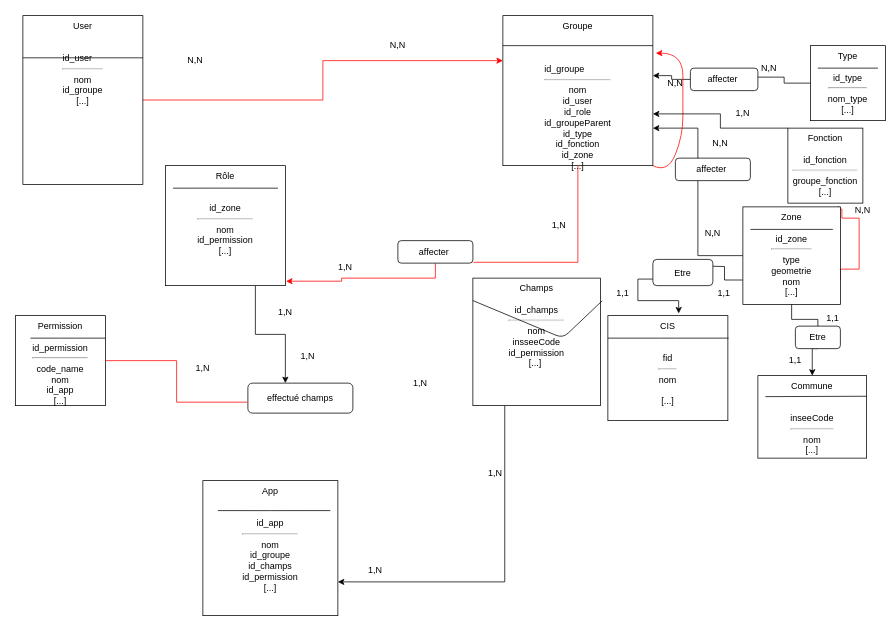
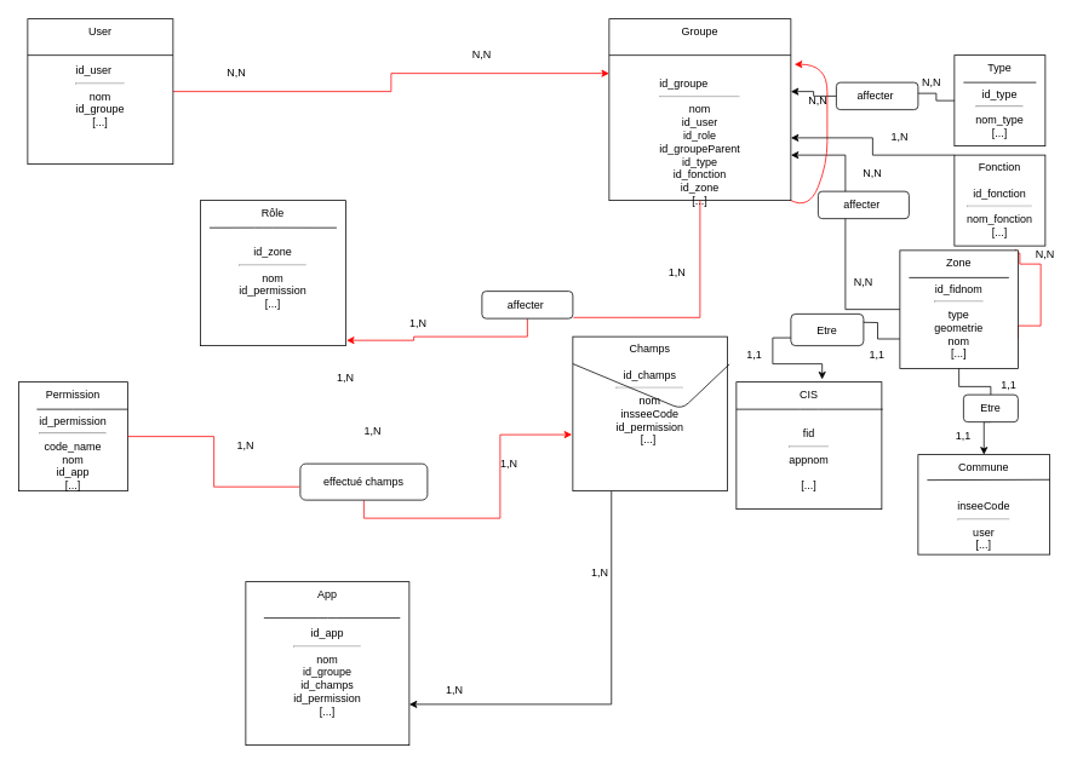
  <mxCell id="0" />
  <mxCell id="1" parent="0" />
  <mxCell id="2" style="edgeStyle=orthogonalEdgeStyle;rounded=0;orthogonalLoop=1;jettySize=auto;html=1;exitX=1;exitY=0.5;exitDx=0;exitDy=0;entryX=0;entryY=0.3;entryDx=0;entryDy=0;entryPerimeter=0;strokeColor=#FF0000;" parent="1" source="3" target="6" edge="1"><mxGeometry relative="1" as="geometry" /></mxCell>
- <mxCell id="3" value="User&lt;br&gt;&lt;br&gt;&lt;br&gt;&lt;div style=&quot;text-align: left&quot;&gt;id_user&lt;/div&gt;&lt;hr&gt;nom&lt;br&gt;id_groupe&lt;br&gt;[...]" style="whiteSpace=wrap;html=1;aspect=fixed;verticalAlign=top;align=center;" parent="1" vertex="1"><mxGeometry x="30" y="20" width="160" height="225" as="geometry" /></mxCell>
+ <mxCell id="3" value="User&lt;br&gt;&lt;br&gt;&lt;br&gt;&lt;div style=&quot;text-align: left&quot;&gt;id_user&lt;/div&gt;&lt;hr&gt;nom&lt;br&gt;id_groupe&lt;br&gt;[...]" style="whiteSpace=wrap;html=1;aspect=fixed;verticalAlign=top;align=center;" parent="1" vertex="1"><mxGeometry x="30" width="160" height="160" as="geometry" y="20" /></mxCell>
  <mxCell id="4" value="" style="endArrow=none;html=1;entryX=1;entryY=0.25;entryDx=0;entryDy=0;exitX=0;exitY=0.25;exitDx=0;exitDy=0;" parent="1" source="3" target="3" edge="1"><mxGeometry width="50" height="50" relative="1" as="geometry"><mxPoint x="160" y="230" as="sourcePoint" /><mxPoint x="230" y="160" as="targetPoint" /><Array as="points" /></mxGeometry></mxCell>
  <mxCell id="5" style="edgeStyle=orthogonalEdgeStyle;rounded=0;orthogonalLoop=1;jettySize=auto;html=1;exitX=0.5;exitY=1;exitDx=0;exitDy=0;entryX=1.006;entryY=0.963;entryDx=0;entryDy=0;entryPerimeter=0;strokeColor=#FF0000;startArrow=none;" parent="1" source="39" target="10" edge="1"><mxGeometry relative="1" as="geometry" /></mxCell>
  <mxCell id="6" value="Groupe&lt;br&gt;&lt;br&gt;&lt;br&gt;&lt;br&gt;&lt;div style=&quot;text-align: left&quot;&gt;id_groupe&lt;/div&gt;&lt;hr&gt;nom&lt;br&gt;id_user&lt;br&gt;id_role&lt;br&gt;id_groupeParent&lt;br&gt;id_type&lt;br&gt;id_fonction&lt;br&gt;id_zone&lt;br&gt;[...]" style="whiteSpace=wrap;html=1;aspect=fixed;align=center;verticalAlign=top;" parent="1" vertex="1"><mxGeometry x="670" width="200" height="200" as="geometry" y="20" /></mxCell>
  <mxCell id="7" value="" style="endArrow=none;html=1;entryX=1;entryY=0.2;entryDx=0;entryDy=0;entryPerimeter=0;exitX=0;exitY=0.2;exitDx=0;exitDy=0;exitPerimeter=0;" parent="1" source="6" target="6" edge="1"><mxGeometry width="50" height="50" relative="1" as="geometry"><mxPoint x="550" y="490" as="sourcePoint" /><mxPoint x="600" y="440" as="targetPoint" /><Array as="points" /></mxGeometry></mxCell>
- <mxCell id="9" style="edgeStyle=orthogonalEdgeStyle;rounded=0;orthogonalLoop=1;jettySize=auto;html=1;exitX=0.75;exitY=1;exitDx=0;exitDy=0;entryX=0.357;entryY=0;entryDx=0;entryDy=0;entryPerimeter=0;" edge="1" parent="1" source="10" target="43"><mxGeometry relative="1" as="geometry" /></mxCell>
+ <mxCell id="8" style="edgeStyle=orthogonalEdgeStyle;rounded=0;orthogonalLoop=1;jettySize=auto;html=1;exitX=0.5;exitY=1;exitDx=0;exitDy=0;entryX=-0.006;entryY=0.635;entryDx=0;entryDy=0;entryPerimeter=0;strokeColor=#FF0000;startArrow=none;" parent="1" source="43" target="20" edge="1"><mxGeometry relative="1" as="geometry" /></mxCell>
  <mxCell id="10" value="Rôle&lt;br&gt;&lt;br&gt;&lt;br&gt;id_zone&lt;hr&gt;nom&lt;br&gt;id_permission&lt;br&gt;[...]" style="whiteSpace=wrap;html=1;aspect=fixed;align=center;verticalAlign=top;" parent="1" vertex="1"><mxGeometry x="220" y="220" width="160" height="160" as="geometry" /></mxCell>
  <mxCell id="11" style="edgeStyle=orthogonalEdgeStyle;rounded=0;orthogonalLoop=1;jettySize=auto;html=1;entryX=1;entryY=0.4;entryDx=0;entryDy=0;entryPerimeter=0;startArrow=none;" parent="1" source="24" target="6" edge="1"><mxGeometry relative="1" as="geometry" /></mxCell>
- <mxCell id="12" value="Type&lt;br&gt;&lt;br&gt;id_type&lt;hr&gt;nom_type&lt;br&gt;[...]" style="whiteSpace=wrap;html=1;aspect=fixed;align=center;verticalAlign=top;" parent="1" vertex="1"><mxGeometry x="1080" y="60" width="100" height="100" as="geometry" /></mxCell>
+ <mxCell id="12" value="Type&lt;br&gt;&lt;br&gt;id_type&lt;hr&gt;nom_type&lt;br&gt;[...]" style="whiteSpace=wrap;html=1;aspect=fixed;align=center;verticalAlign=top;" parent="1" vertex="1"><mxGeometry x="1050" y="60" width="100" height="100" as="geometry" /></mxCell>
  <mxCell id="13" style="edgeStyle=orthogonalEdgeStyle;rounded=0;orthogonalLoop=1;jettySize=auto;html=1;entryX=1;entryY=0.75;entryDx=0;entryDy=0;" parent="1" source="18" target="6" edge="1"><mxGeometry relative="1" as="geometry" /></mxCell>
  <mxCell id="14" style="edgeStyle=orthogonalEdgeStyle;rounded=0;orthogonalLoop=1;jettySize=auto;html=1;exitX=0.5;exitY=1;exitDx=0;exitDy=0;entryX=0.5;entryY=0;entryDx=0;entryDy=0;strokeColor=#000000;startArrow=none;" parent="1" source="55" target="28" edge="1"><mxGeometry relative="1" as="geometry" /></mxCell>
  <mxCell id="15" style="edgeStyle=orthogonalEdgeStyle;rounded=0;orthogonalLoop=1;jettySize=auto;html=1;exitX=0;exitY=0.75;exitDx=0;exitDy=0;entryX=0.59;entryY=-0.021;entryDx=0;entryDy=0;entryPerimeter=0;strokeColor=#000000;startArrow=none;" parent="1" source="52" target="27" edge="1"><mxGeometry relative="1" as="geometry" /></mxCell>
  <mxCell id="16" style="edgeStyle=orthogonalEdgeStyle;rounded=0;orthogonalLoop=1;jettySize=auto;html=1;exitX=0;exitY=0.75;exitDx=0;exitDy=0;strokeColor=#000000;" parent="1" source="18" edge="1"><mxGeometry relative="1" as="geometry"><mxPoint x="940" y="354" as="targetPoint" /></mxGeometry></mxCell>
  <mxCell id="17" style="edgeStyle=orthogonalEdgeStyle;rounded=0;orthogonalLoop=1;jettySize=auto;html=1;exitX=1;exitY=0.75;exitDx=0;exitDy=0;strokeColor=#FF0000;" parent="1" source="18" edge="1"><mxGeometry relative="1" as="geometry"><mxPoint x="1110" y="278" as="targetPoint" /><Array as="points"><mxPoint x="1145" y="358" /><mxPoint x="1145" y="290" /><mxPoint x="1122" y="290" /></Array></mxGeometry></mxCell>
- <mxCell id="18" value="Zone&lt;br&gt;&lt;br&gt;id_zone&lt;hr&gt;type&lt;br&gt;geometrie&lt;br&gt;nom&lt;br&gt;[...]" style="whiteSpace=wrap;html=1;aspect=fixed;align=center;verticalAlign=top;" parent="1" vertex="1"><mxGeometry x="990" y="275" width="130" height="130" as="geometry" /></mxCell>
+ <mxCell id="18" value="Zone&lt;br&gt;&lt;br&gt;id_fidnom&lt;hr&gt;type&lt;br&gt;geometrie&lt;br&gt;nom&lt;br&gt;[...]" style="whiteSpace=wrap;html=1;aspect=fixed;align=center;verticalAlign=top;" parent="1" vertex="1"><mxGeometry x="990" y="275" width="130" height="130" as="geometry" /></mxCell>
  <mxCell id="19" style="edgeStyle=orthogonalEdgeStyle;rounded=0;orthogonalLoop=1;jettySize=auto;html=1;exitX=0.25;exitY=1;exitDx=0;exitDy=0;entryX=1;entryY=0.75;entryDx=0;entryDy=0;" parent="1" source="20" target="22" edge="1"><mxGeometry relative="1" as="geometry" /></mxCell>
  <mxCell id="20" value="Champs&lt;br&gt;&lt;br&gt;id_champs&lt;hr&gt;nom&lt;br&gt;insseeCode&lt;br&gt;id_permission&lt;br&gt;[...]&amp;nbsp;" style="whiteSpace=wrap;html=1;aspect=fixed;align=center;verticalAlign=top;" parent="1" vertex="1"><mxGeometry x="630" y="370" width="170" height="170" as="geometry" /></mxCell>
  <mxCell id="21" value="Permission&lt;br&gt;&lt;br&gt;id_permission&lt;br&gt;&lt;hr&gt;code_name&lt;br&gt;nom&lt;br&gt;id_app&lt;br&gt;[...]" style="whiteSpace=wrap;html=1;aspect=fixed;align=center;verticalAlign=top;" parent="1" vertex="1"><mxGeometry x="20" y="420" width="120" height="120" as="geometry" /></mxCell>
  <mxCell id="22" value="App&lt;br&gt;&lt;br&gt;&lt;br&gt;id_app&lt;hr&gt;nom&lt;br&gt;id_groupe&lt;br&gt;id_champs&lt;br&gt;id_permission&lt;br&gt;[...]" style="whiteSpace=wrap;html=1;aspect=fixed;align=center;verticalAlign=top;" parent="1" vertex="1"><mxGeometry x="270" y="640" width="180" height="180" as="geometry" /></mxCell>
  <mxCell id="23" value="" style="endArrow=none;html=1;entryX=0.1;entryY=0.3;entryDx=0;entryDy=0;entryPerimeter=0;exitX=0.9;exitY=0.3;exitDx=0;exitDy=0;exitPerimeter=0;" parent="1" source="12" target="12" edge="1"><mxGeometry width="50" height="50" relative="1" as="geometry"><mxPoint x="550" y="470" as="sourcePoint" /><mxPoint x="1090" y="70" as="targetPoint" /><Array as="points"><mxPoint x="1100" y="90" /></Array></mxGeometry></mxCell>
  <mxCell id="24" value="affecter&amp;nbsp;" style="rounded=1;whiteSpace=wrap;html=1;align=center;" parent="1" vertex="1"><mxGeometry x="920" y="90" width="90" height="30" as="geometry" /></mxCell>
  <mxCell id="25" value="" style="edgeStyle=orthogonalEdgeStyle;rounded=0;orthogonalLoop=1;jettySize=auto;html=1;entryX=1;entryY=0.4;entryDx=0;entryDy=0;entryPerimeter=0;endArrow=none;" parent="1" source="12" target="24" edge="1"><mxGeometry relative="1" as="geometry"><mxPoint x="1050" y="110" as="sourcePoint" /><mxPoint x="870" y="100" as="targetPoint" /></mxGeometry></mxCell>
  <mxCell id="26" value="affecter&amp;nbsp;" style="rounded=1;whiteSpace=wrap;html=1;align=center;" parent="1" vertex="1"><mxGeometry x="900" y="210" width="100" height="30" as="geometry" /></mxCell>
- <mxCell id="27" value="CIS&lt;br&gt;&lt;br&gt;&lt;br&gt;fid&lt;hr&gt;nom&lt;br&gt;&lt;br&gt;[...]" style="rounded=0;whiteSpace=wrap;html=1;align=center;verticalAlign=top;" parent="1" vertex="1"><mxGeometry x="810" y="420" width="160" height="140" as="geometry" /></mxCell>
- <mxCell id="28" value="Commune&lt;br&gt;&lt;br&gt;&lt;br&gt;inseeCode&lt;hr&gt;nom&lt;br&gt;[...]" style="rounded=0;whiteSpace=wrap;html=1;align=center;verticalAlign=top;" parent="1" vertex="1"><mxGeometry x="1010" y="500" width="145" height="110" as="geometry" /></mxCell>
+ <mxCell id="27" value="CIS&lt;br&gt;&lt;br&gt;&lt;br&gt;fid&lt;hr&gt;appnom&lt;br&gt;&lt;br&gt;[...]" style="rounded=0;whiteSpace=wrap;html=1;align=center;verticalAlign=top;" parent="1" vertex="1"><mxGeometry x="810" y="420" width="160" height="140" as="geometry" /></mxCell>
+ <mxCell id="28" value="Commune&lt;br&gt;&lt;br&gt;&lt;br&gt;inseeCode&lt;hr&gt;user&lt;br&gt;[...]" style="rounded=0;whiteSpace=wrap;html=1;align=center;verticalAlign=top;" parent="1" vertex="1"><mxGeometry x="1010" y="500" width="145" height="110" as="geometry" /></mxCell>
  <mxCell id="29" value="" style="curved=1;endArrow=classic;html=1;exitX=1;exitY=1;exitDx=0;exitDy=0;strokeColor=#FF0000;" parent="1" source="6" edge="1"><mxGeometry width="50" height="50" relative="1" as="geometry"><mxPoint x="550" y="470" as="sourcePoint" /><mxPoint x="874" y="70" as="targetPoint" /><Array as="points"><mxPoint x="890" y="230" /><mxPoint x="910" y="180" /><mxPoint x="910" y="130" /><mxPoint x="910" y="70" /></Array></mxGeometry></mxCell>
  <mxCell id="30" value="1,N" style="text;html=1;strokeColor=none;fillColor=none;align=center;verticalAlign=middle;whiteSpace=wrap;rounded=0;" parent="1" vertex="1"><mxGeometry x="970" y="140" width="40" height="20" as="geometry" /></mxCell>
  <mxCell id="31" value="" style="endArrow=none;html=1;entryX=0.938;entryY=0.188;entryDx=0;entryDy=0;entryPerimeter=0;exitX=0.063;exitY=0.188;exitDx=0;exitDy=0;exitPerimeter=0;" parent="1" source="10" target="10" edge="1"><mxGeometry width="50" height="50" relative="1" as="geometry"><mxPoint x="550" y="470" as="sourcePoint" /><mxPoint x="600" y="420" as="targetPoint" /><Array as="points"><mxPoint x="290" y="250" /></Array></mxGeometry></mxCell>
  <mxCell id="32" value="N,N" style="text;html=1;strokeColor=none;fillColor=none;align=center;verticalAlign=middle;whiteSpace=wrap;rounded=0;" parent="1" vertex="1"><mxGeometry x="510" y="50" width="40" height="20" as="geometry" /></mxCell>
  <mxCell id="33" value="N,N" style="text;html=1;strokeColor=none;fillColor=none;align=center;verticalAlign=middle;whiteSpace=wrap;rounded=0;" parent="1" vertex="1"><mxGeometry x="240" y="70" width="40" height="20" as="geometry" /></mxCell>
  <mxCell id="34" value="N,N" style="text;html=1;strokeColor=none;fillColor=none;align=center;verticalAlign=middle;whiteSpace=wrap;rounded=0;" parent="1" vertex="1"><mxGeometry x="1005" y="80" width="40" height="20" as="geometry" /></mxCell>
  <mxCell id="35" value="N,N" style="text;html=1;strokeColor=none;fillColor=none;align=center;verticalAlign=middle;whiteSpace=wrap;rounded=0;" parent="1" vertex="1"><mxGeometry x="880" y="100" width="40" height="20" as="geometry" /></mxCell>
  <mxCell id="36" value="N,N" style="text;html=1;strokeColor=none;fillColor=none;align=center;verticalAlign=middle;whiteSpace=wrap;rounded=0;" parent="1" vertex="1"><mxGeometry x="940" y="180" width="40" height="20" as="geometry" /></mxCell>
  <mxCell id="37" value="N,N" style="text;html=1;strokeColor=none;fillColor=none;align=center;verticalAlign=middle;whiteSpace=wrap;rounded=0;" parent="1" vertex="1"><mxGeometry x="930" y="300" width="40" height="20" as="geometry" /></mxCell>
  <mxCell id="38" value="" style="endArrow=none;html=1;strokeColor=#000000;exitX=0.167;exitY=0.25;exitDx=0;exitDy=0;exitPerimeter=0;" parent="1" source="21" edge="1"><mxGeometry width="50" height="50" relative="1" as="geometry"><mxPoint x="550" y="470" as="sourcePoint" /><mxPoint x="140" y="450" as="targetPoint" /><Array as="points"><mxPoint x="90" y="450" /></Array></mxGeometry></mxCell>
  <mxCell id="39" value="affecter&amp;nbsp;" style="rounded=1;whiteSpace=wrap;html=1;align=center;" parent="1" vertex="1"><mxGeometry x="530" y="320" width="100" height="30" as="geometry" /></mxCell>
  <mxCell id="40" value="" style="edgeStyle=orthogonalEdgeStyle;rounded=0;orthogonalLoop=1;jettySize=auto;html=1;exitX=0.5;exitY=1;exitDx=0;exitDy=0;entryX=1.006;entryY=0.963;entryDx=0;entryDy=0;entryPerimeter=0;strokeColor=#FF0000;endArrow=none;" parent="1" source="6" target="39" edge="1"><mxGeometry relative="1" as="geometry"><mxPoint x="770" y="220" as="sourcePoint" /><mxPoint x="380.96" y="374.08" as="targetPoint" /></mxGeometry></mxCell>
  <mxCell id="41" value="1,N" style="text;html=1;strokeColor=none;fillColor=none;align=center;verticalAlign=middle;whiteSpace=wrap;rounded=0;" parent="1" vertex="1"><mxGeometry x="725" y="290" width="40" height="20" as="geometry" /></mxCell>
  <mxCell id="42" value="1,N" style="text;html=1;strokeColor=none;fillColor=none;align=center;verticalAlign=middle;whiteSpace=wrap;rounded=0;" parent="1" vertex="1"><mxGeometry x="440" y="350" width="40" height="10" as="geometry" /></mxCell>
  <mxCell id="43" value="effectué champs" style="rounded=1;whiteSpace=wrap;html=1;align=center;" parent="1" vertex="1"><mxGeometry x="330" y="510" width="140" height="40" as="geometry" /></mxCell>
  <mxCell id="44" value="" style="edgeStyle=orthogonalEdgeStyle;rounded=0;orthogonalLoop=1;jettySize=auto;html=1;exitX=1;exitY=0.5;exitDx=0;exitDy=0;entryX=-0.006;entryY=0.635;entryDx=0;entryDy=0;entryPerimeter=0;strokeColor=#FF0000;endArrow=none;" parent="1" source="21" target="43" edge="1"><mxGeometry relative="1" as="geometry"><mxPoint x="300" y="380" as="sourcePoint" /><mxPoint x="658.98" y="527.95" as="targetPoint" /></mxGeometry></mxCell>
  <mxCell id="45" value="1,N" style="text;html=1;strokeColor=none;fillColor=none;align=center;verticalAlign=middle;whiteSpace=wrap;rounded=0;" parent="1" vertex="1"><mxGeometry x="540" y="500" width="40" height="20" as="geometry" /></mxCell>
  <mxCell id="46" value="1,N" style="text;html=1;strokeColor=none;fillColor=none;align=center;verticalAlign=middle;whiteSpace=wrap;rounded=0;" parent="1" vertex="1"><mxGeometry x="250" y="480" width="40" height="20" as="geometry" /></mxCell>
  <mxCell id="47" value="" style="endArrow=none;html=1;entryX=0.944;entryY=0.222;entryDx=0;entryDy=0;entryPerimeter=0;exitX=0.111;exitY=0.222;exitDx=0;exitDy=0;exitPerimeter=0;" parent="1" source="22" target="22" edge="1"><mxGeometry width="50" height="50" relative="1" as="geometry"><mxPoint x="550" y="470" as="sourcePoint" /><mxPoint x="600" y="420" as="targetPoint" /><Array as="points"><mxPoint x="360" y="680" /></Array></mxGeometry></mxCell>
  <mxCell id="48" value="" style="endArrow=none;html=1;exitX=1.014;exitY=0.178;exitDx=0;exitDy=0;exitPerimeter=0;entryX=0;entryY=0.176;entryDx=0;entryDy=0;entryPerimeter=0;" parent="1" source="20" target="20" edge="1"><mxGeometry width="50" height="50" relative="1" as="geometry"><mxPoint x="420" y="470" as="sourcePoint" /><mxPoint x="660" y="450" as="targetPoint" /><Array as="points"><mxPoint x="750" y="450" /></Array></mxGeometry></mxCell>
  <mxCell id="49" value="" style="endArrow=none;html=1;strokeColor=#000000;" parent="1" edge="1"><mxGeometry width="50" height="50" relative="1" as="geometry"><mxPoint x="971" y="450" as="sourcePoint" /><mxPoint x="810" y="450" as="targetPoint" /><Array as="points"><mxPoint x="890" y="450" /></Array></mxGeometry></mxCell>
  <mxCell id="50" value="" style="endArrow=none;html=1;strokeColor=#000000;exitX=1;exitY=0.25;exitDx=0;exitDy=0;" parent="1" source="28" edge="1"><mxGeometry width="50" height="50" relative="1" as="geometry"><mxPoint x="981" y="460" as="sourcePoint" /><mxPoint x="1020" y="528" as="targetPoint" /><Array as="points" /></mxGeometry></mxCell>
  <mxCell id="51" value="" style="endArrow=none;html=1;strokeColor=#000000;exitX=0.923;exitY=0.231;exitDx=0;exitDy=0;exitPerimeter=0;entryX=0.077;entryY=0.231;entryDx=0;entryDy=0;entryPerimeter=0;" parent="1" source="18" target="18" edge="1"><mxGeometry width="50" height="50" relative="1" as="geometry"><mxPoint x="981" y="460" as="sourcePoint" /><mxPoint x="820" y="460" as="targetPoint" /><Array as="points" /></mxGeometry></mxCell>
  <mxCell id="52" value="Etre" style="rounded=1;whiteSpace=wrap;html=1;align=center;" parent="1" vertex="1"><mxGeometry x="870" y="345" width="80" height="35" as="geometry" /></mxCell>
  <mxCell id="53" value="1,1&lt;span style=&quot;color: rgba(0 , 0 , 0 , 0) ; font-family: monospace ; font-size: 0px&quot;&gt;%3CmxGraphModel%3E%3Croot%3E%3CmxCell%20id%3D%220%22%2F%3E%3CmxCell%20id%3D%221%22%20parent%3D%220%22%2F%3E%3CmxCell%20id%3D%222%22%20value%3D%22%22%20style%3D%22endArrow%3Dnone%3Bhtml%3D1%3BstrokeColor%3D%23000000%3B%22%20edge%3D%221%22%20parent%3D%221%22%3E%3CmxGeometry%20width%3D%2250%22%20height%3D%2250%22%20relative%3D%221%22%20as%3D%22geometry%22%3E%3CmxPoint%20x%3D%22981%22%20y%3D%22430%22%20as%3D%22sourcePoint%22%2F%3E%3CmxPoint%20x%3D%22820%22%20y%3D%22430%22%20as%3D%22targetPoint%22%2F%3E%3CArray%20as%3D%22points%22%3E%3CmxPoint%20x%3D%22900%22%20y%3D%22430%22%2F%3E%3C%2FArray%3E%3C%2FmxGeometry%3E%3C%2FmxCell%3E%3C%2Froot%3E%3C%2FmxGraphModel%3E&lt;/span&gt;" style="text;html=1;strokeColor=none;fillColor=none;align=center;verticalAlign=middle;whiteSpace=wrap;rounded=0;" parent="1" vertex="1"><mxGeometry x="945" y="380" width="40" height="20" as="geometry" /></mxCell>
  <mxCell id="54" value="1,1&lt;span style=&quot;color: rgba(0 , 0 , 0 , 0) ; font-family: monospace ; font-size: 0px&quot;&gt;%3CmxGraphModel%3E%3Croot%3E%3CmxCell%20id%3D%220%22%2F%3E%3CmxCell%20id%3D%221%22%20parent%3D%220%22%2F%3E%3CmxCell%20id%3D%222%22%20value%3D%22%22%20style%3D%22endArrow%3Dnone%3Bhtml%3D1%3BstrokeColor%3D%23000000%3B%22%20edge%3D%221%22%20parent%3D%221%22%3E%3CmxGeometry%20width%3D%2250%22%20height%3D%2250%22%20relative%3D%221%22%20as%3D%22geometry%22%3E%3CmxPoint%20x%3D%22981%22%20y%3D%22430%22%20as%3D%22sourcePoint%22%2F%3E%3CmxPoint%20x%3D%22820%22%20y%3D%22430%22%20as%3D%22targetPoint%22%2F%3E%3CArray%20as%3D%22points%22%3E%3CmxPoint%20x%3D%22900%22%20y%3D%22430%22%2F%3E%3C%2FArray%3E%3C%2FmxGeometry%3E%3C%2FmxCell%3E%3C%2Froot%3E%3C%2FmxGraphModel%3E&lt;/span&gt;" style="text;html=1;strokeColor=none;fillColor=none;align=center;verticalAlign=middle;whiteSpace=wrap;rounded=0;" parent="1" vertex="1"><mxGeometry x="810" y="380" width="40" height="20" as="geometry" /></mxCell>
  <mxCell id="55" value="Etre" style="rounded=1;whiteSpace=wrap;html=1;align=center;" parent="1" vertex="1"><mxGeometry x="1060" y="434" width="60" height="30" as="geometry" /></mxCell>
  <mxCell id="56" value="" style="edgeStyle=orthogonalEdgeStyle;rounded=0;orthogonalLoop=1;jettySize=auto;html=1;exitX=0.5;exitY=1;exitDx=0;exitDy=0;entryX=0.5;entryY=0;entryDx=0;entryDy=0;strokeColor=#000000;endArrow=none;" parent="1" source="18" target="55" edge="1"><mxGeometry relative="1" as="geometry"><mxPoint x="1095" y="390" as="sourcePoint" /><mxPoint x="1082.5" y="500" as="targetPoint" /></mxGeometry></mxCell>
  <mxCell id="57" value="1,1&lt;span style=&quot;color: rgba(0 , 0 , 0 , 0) ; font-family: monospace ; font-size: 0px&quot;&gt;%3CmxGraphModel%3E%3Croot%3E%3CmxCell%20id%3D%220%22%2F%3E%3CmxCell%20id%3D%221%22%20parent%3D%220%22%2F%3E%3CmxCell%20id%3D%222%22%20value%3D%22%22%20style%3D%22endArrow%3Dnone%3Bhtml%3D1%3BstrokeColor%3D%23000000%3B%22%20edge%3D%221%22%20parent%3D%221%22%3E%3CmxGeometry%20width%3D%2250%22%20height%3D%2250%22%20relative%3D%221%22%20as%3D%22geometry%22%3E%3CmxPoint%20x%3D%22981%22%20y%3D%22430%22%20as%3D%22sourcePoint%22%2F%3E%3CmxPoint%20x%3D%22820%22%20y%3D%22430%22%20as%3D%22targetPoint%22%2F%3E%3CArray%20as%3D%22points%22%3E%3CmxPoint%20x%3D%22900%22%20y%3D%22430%22%2F%3E%3C%2FArray%3E%3C%2FmxGeometry%3E%3C%2FmxCell%3E%3C%2Froot%3E%3C%2FmxGraphModel%3E&lt;/span&gt;" style="text;html=1;strokeColor=none;fillColor=none;align=center;verticalAlign=middle;whiteSpace=wrap;rounded=0;" parent="1" vertex="1"><mxGeometry x="1040" y="470" width="40" height="20" as="geometry" /></mxCell>
  <mxCell id="58" value="1,1&lt;span style=&quot;color: rgba(0 , 0 , 0 , 0) ; font-family: monospace ; font-size: 0px&quot;&gt;%3CmxGraphModel%3E%3Croot%3E%3CmxCell%20id%3D%220%22%2F%3E%3CmxCell%20id%3D%221%22%20parent%3D%220%22%2F%3E%3CmxCell%20id%3D%222%22%20value%3D%22%22%20style%3D%22endArrow%3Dnone%3Bhtml%3D1%3BstrokeColor%3D%23000000%3B%22%20edge%3D%221%22%20parent%3D%221%22%3E%3CmxGeometry%20width%3D%2250%22%20height%3D%2250%22%20relative%3D%221%22%20as%3D%22geometry%22%3E%3CmxPoint%20x%3D%22981%22%20y%3D%22430%22%20as%3D%22sourcePoint%22%2F%3E%3CmxPoint%20x%3D%22820%22%20y%3D%22430%22%20as%3D%22targetPoint%22%2F%3E%3CArray%20as%3D%22points%22%3E%3CmxPoint%20x%3D%22900%22%20y%3D%22430%22%2F%3E%3C%2FArray%3E%3C%2FmxGeometry%3E%3C%2FmxCell%3E%3C%2Froot%3E%3C%2FmxGraphModel%3E&lt;/span&gt;" style="text;html=1;strokeColor=none;fillColor=none;align=center;verticalAlign=middle;whiteSpace=wrap;rounded=0;" parent="1" vertex="1"><mxGeometry x="1090" y="414" width="40" height="20" as="geometry" /></mxCell>
  <mxCell id="59" value="N,N" style="text;html=1;strokeColor=none;fillColor=none;align=center;verticalAlign=middle;whiteSpace=wrap;rounded=0;" parent="1" vertex="1"><mxGeometry x="1130" y="270" width="40" height="20" as="geometry" /></mxCell>
  <mxCell id="60" value="1,N" style="text;html=1;strokeColor=none;fillColor=none;align=center;verticalAlign=middle;whiteSpace=wrap;rounded=0;" parent="1" vertex="1"><mxGeometry x="480" y="750" width="40" height="20" as="geometry" /></mxCell>
  <mxCell id="61" value="1,N" style="text;html=1;strokeColor=none;fillColor=none;align=center;verticalAlign=middle;whiteSpace=wrap;rounded=0;" parent="1" vertex="1"><mxGeometry x="640" y="620" width="40" height="20" as="geometry" /></mxCell>
  <mxCell id="62" style="edgeStyle=orthogonalEdgeStyle;rounded=0;orthogonalLoop=1;jettySize=auto;html=1;exitX=0;exitY=0;exitDx=0;exitDy=0;entryX=1;entryY=0.655;entryDx=0;entryDy=0;entryPerimeter=0;" parent="1" source="63" target="6" edge="1"><mxGeometry relative="1" as="geometry"><Array as="points"><mxPoint x="960" y="170" /><mxPoint x="960" y="151" /></Array></mxGeometry></mxCell>
- <mxCell id="63" value="Fonction&lt;br&gt;&lt;br&gt;id_fonction&lt;hr&gt;groupe_fonction&lt;br&gt;[...]" style="whiteSpace=wrap;html=1;aspect=fixed;align=center;verticalAlign=top;" parent="1" vertex="1"><mxGeometry x="1050" y="170" width="100" height="100" as="geometry" /></mxCell>
+ <mxCell id="63" value="Fonction&lt;br&gt;&lt;br&gt;id_fonction&lt;hr&gt;nom_fonction&lt;br&gt;[...]" style="whiteSpace=wrap;html=1;aspect=fixed;align=center;verticalAlign=top;" parent="1" vertex="1"><mxGeometry x="1050" y="170" width="100" height="100" as="geometry" /></mxCell>
  <mxCell id="64" value="1,N" style="text;html=1;strokeColor=none;fillColor=none;align=center;verticalAlign=middle;whiteSpace=wrap;rounded=0;" vertex="1" parent="1"><mxGeometry x="360" y="405" width="40" height="20" as="geometry" /></mxCell>
  <mxCell id="65" value="1,N" style="text;html=1;strokeColor=none;fillColor=none;align=center;verticalAlign=middle;whiteSpace=wrap;rounded=0;" vertex="1" parent="1"><mxGeometry x="390" y="464" width="40" height="20" as="geometry" /></mxCell>
